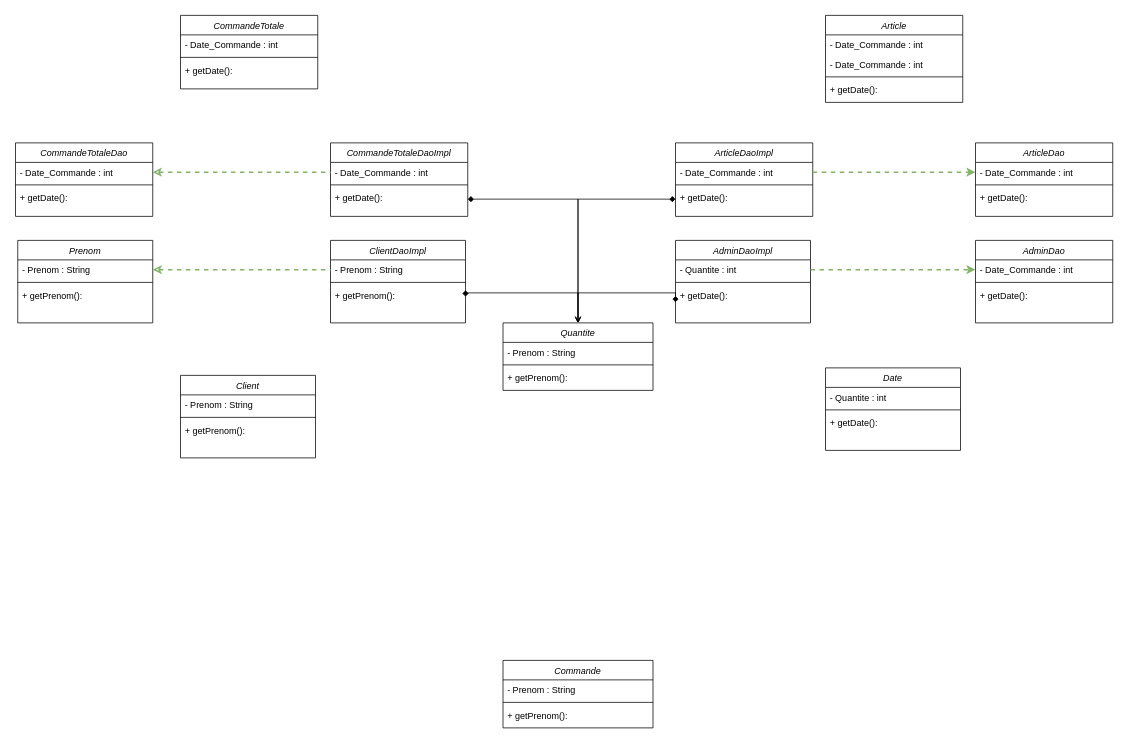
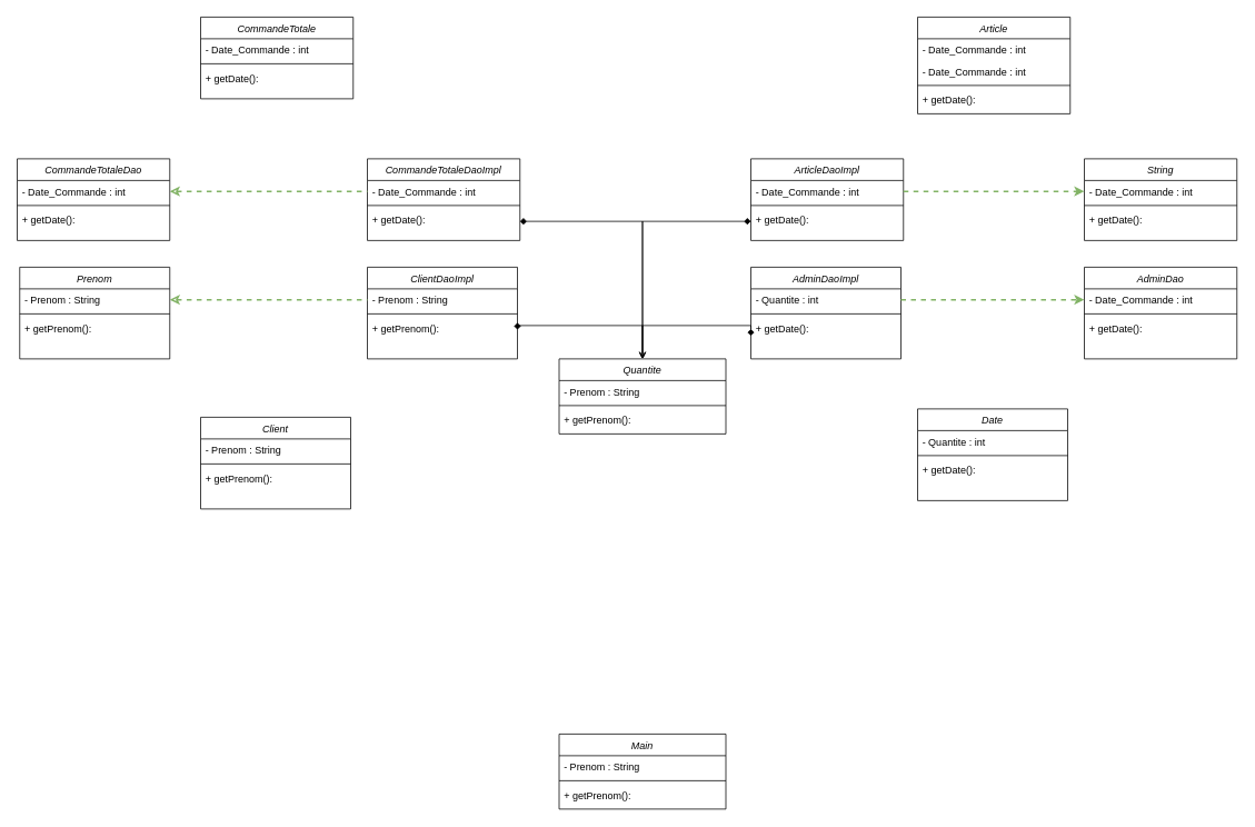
  <mxCell id="0" />
  <mxCell id="1" parent="0" />
  <mxCell id="2" value="ClientDaoImpl" style="swimlane;fontStyle=2;align=center;verticalAlign=top;childLayout=stackLayout;horizontal=1;startSize=26;horizontalStack=0;resizeParent=1;resizeLast=0;collapsible=1;marginBottom=0;rounded=0;shadow=0;strokeWidth=1;" parent="1" vertex="1"><mxGeometry x="440" y="320" width="180" height="110" as="geometry"><mxRectangle x="230" y="140" width="160" height="26" as="alternateBounds" /></mxGeometry></mxCell>
  <mxCell id="3" value="- Prenom : String" style="text;align=left;verticalAlign=top;spacingLeft=4;spacingRight=4;overflow=hidden;rotatable=0;points=[[0,0.5],[1,0.5]];portConstraint=eastwest;" parent="2" vertex="1"><mxGeometry y="26" width="180" height="26" as="geometry" /></mxCell>
  <mxCell id="4" value="" style="line;html=1;strokeWidth=1;align=left;verticalAlign=middle;spacingTop=-1;spacingLeft=3;spacingRight=3;rotatable=0;labelPosition=right;points=[];portConstraint=eastwest;" parent="2" vertex="1"><mxGeometry y="52" width="180" height="8" as="geometry" /></mxCell>
  <mxCell id="5" style="edgeStyle=orthogonalEdgeStyle;rounded=0;orthogonalLoop=1;jettySize=auto;html=1;exitX=1;exitY=0.5;exitDx=0;exitDy=0;endArrow=open;endFill=0;startArrow=diamond;startFill=1;" edge="1" parent="2" source="6"><mxGeometry relative="1" as="geometry"><mxPoint x="330" y="110.0" as="targetPoint" /><Array as="points"><mxPoint x="180" y="70" /><mxPoint x="330" y="70" /></Array></mxGeometry></mxCell>
  <mxCell id="6" value="+ getPrenom(): " style="text;align=left;verticalAlign=top;spacingLeft=4;spacingRight=4;overflow=hidden;rotatable=0;points=[[0,0.5],[1,0.5]];portConstraint=eastwest;" parent="2" vertex="1"><mxGeometry y="60" width="180" height="30" as="geometry" /></mxCell>
  <mxCell id="7" value="CommandeTotaleDaoImpl" style="swimlane;fontStyle=2;align=center;verticalAlign=top;childLayout=stackLayout;horizontal=1;startSize=26;horizontalStack=0;resizeParent=1;resizeLast=0;collapsible=1;marginBottom=0;rounded=0;shadow=0;strokeWidth=1;" parent="1" vertex="1"><mxGeometry x="440" y="190" width="183" height="98" as="geometry"><mxRectangle x="230" y="140" width="160" height="26" as="alternateBounds" /></mxGeometry></mxCell>
  <mxCell id="8" value="- Date_Commande : int" style="text;align=left;verticalAlign=top;spacingLeft=4;spacingRight=4;overflow=hidden;rotatable=0;points=[[0,0.5],[1,0.5]];portConstraint=eastwest;" parent="7" vertex="1"><mxGeometry y="26" width="183" height="26" as="geometry" /></mxCell>
  <mxCell id="9" value="" style="line;html=1;strokeWidth=1;align=left;verticalAlign=middle;spacingTop=-1;spacingLeft=3;spacingRight=3;rotatable=0;labelPosition=right;points=[];portConstraint=eastwest;" parent="7" vertex="1"><mxGeometry y="52" width="183" height="8" as="geometry" /></mxCell>
  <mxCell id="10" value="+ getDate(): " style="text;align=left;verticalAlign=top;spacingLeft=4;spacingRight=4;overflow=hidden;rotatable=0;points=[[0,0.5],[1,0.5]];portConstraint=eastwest;" parent="7" vertex="1"><mxGeometry y="60" width="183" height="30" as="geometry" /></mxCell>
  <mxCell id="11" style="edgeStyle=orthogonalEdgeStyle;rounded=0;orthogonalLoop=1;jettySize=auto;html=1;exitX=0;exitY=0.75;exitDx=0;exitDy=0;endArrow=open;endFill=0;startArrow=diamond;startFill=1;" edge="1" parent="1" source="12"><mxGeometry relative="1" as="geometry"><mxPoint x="770" y="430" as="targetPoint" /><Array as="points"><mxPoint x="900" y="390" /><mxPoint x="770" y="390" /></Array></mxGeometry></mxCell>
  <mxCell id="12" value="AdminDaoImpl" style="swimlane;fontStyle=2;align=center;verticalAlign=top;childLayout=stackLayout;horizontal=1;startSize=26;horizontalStack=0;resizeParent=1;resizeLast=0;collapsible=1;marginBottom=0;rounded=0;shadow=0;strokeWidth=1;" parent="1" vertex="1"><mxGeometry x="900" y="320" width="180" height="110" as="geometry"><mxRectangle x="230" y="140" width="160" height="26" as="alternateBounds" /></mxGeometry></mxCell>
  <mxCell id="13" value="- Quantite : int" style="text;align=left;verticalAlign=top;spacingLeft=4;spacingRight=4;overflow=hidden;rotatable=0;points=[[0,0.5],[1,0.5]];portConstraint=eastwest;" parent="12" vertex="1"><mxGeometry y="26" width="180" height="26" as="geometry" /></mxCell>
  <mxCell id="14" value="" style="line;html=1;strokeWidth=1;align=left;verticalAlign=middle;spacingTop=-1;spacingLeft=3;spacingRight=3;rotatable=0;labelPosition=right;points=[];portConstraint=eastwest;" parent="12" vertex="1"><mxGeometry y="52" width="180" height="8" as="geometry" /></mxCell>
  <mxCell id="15" value="+ getDate(): " style="text;align=left;verticalAlign=top;spacingLeft=4;spacingRight=4;overflow=hidden;rotatable=0;points=[[0,0.5],[1,0.5]];portConstraint=eastwest;" parent="12" vertex="1"><mxGeometry y="60" width="180" height="30" as="geometry" /></mxCell>
  <mxCell id="16" value="Quantite" style="swimlane;fontStyle=2;align=center;verticalAlign=top;childLayout=stackLayout;horizontal=1;startSize=26;horizontalStack=0;resizeParent=1;resizeLast=0;collapsible=1;marginBottom=0;rounded=0;shadow=0;strokeWidth=1;" parent="1" vertex="1"><mxGeometry x="670" y="430" width="200" height="90" as="geometry"><mxRectangle x="230" y="140" width="160" height="26" as="alternateBounds" /></mxGeometry></mxCell>
  <mxCell id="17" value="- Prenom : String" style="text;align=left;verticalAlign=top;spacingLeft=4;spacingRight=4;overflow=hidden;rotatable=0;points=[[0,0.5],[1,0.5]];portConstraint=eastwest;" parent="16" vertex="1"><mxGeometry y="26" width="200" height="26" as="geometry" /></mxCell>
  <mxCell id="18" value="" style="line;html=1;strokeWidth=1;align=left;verticalAlign=middle;spacingTop=-1;spacingLeft=3;spacingRight=3;rotatable=0;labelPosition=right;points=[];portConstraint=eastwest;" parent="16" vertex="1"><mxGeometry y="52" width="200" height="8" as="geometry" /></mxCell>
  <mxCell id="19" value="+ getPrenom(): " style="text;align=left;verticalAlign=top;spacingLeft=4;spacingRight=4;overflow=hidden;rotatable=0;points=[[0,0.5],[1,0.5]];portConstraint=eastwest;" parent="16" vertex="1"><mxGeometry y="60" width="200" height="30" as="geometry" /></mxCell>
  <mxCell id="20" value="ArticleDaoImpl" style="swimlane;fontStyle=2;align=center;verticalAlign=top;childLayout=stackLayout;horizontal=1;startSize=26;horizontalStack=0;resizeParent=1;resizeLast=0;collapsible=1;marginBottom=0;rounded=0;shadow=0;strokeWidth=1;" vertex="1" parent="1"><mxGeometry x="900" y="190" width="183" height="98" as="geometry"><mxRectangle x="230" y="140" width="160" height="26" as="alternateBounds" /></mxGeometry></mxCell>
  <mxCell id="21" value="- Date_Commande : int" style="text;align=left;verticalAlign=top;spacingLeft=4;spacingRight=4;overflow=hidden;rotatable=0;points=[[0,0.5],[1,0.5]];portConstraint=eastwest;" vertex="1" parent="20"><mxGeometry y="26" width="183" height="26" as="geometry" /></mxCell>
  <mxCell id="22" value="" style="line;html=1;strokeWidth=1;align=left;verticalAlign=middle;spacingTop=-1;spacingLeft=3;spacingRight=3;rotatable=0;labelPosition=right;points=[];portConstraint=eastwest;" vertex="1" parent="20"><mxGeometry y="52" width="183" height="8" as="geometry" /></mxCell>
  <mxCell id="23" value="+ getDate(): " style="text;align=left;verticalAlign=top;spacingLeft=4;spacingRight=4;overflow=hidden;rotatable=0;points=[[0,0.5],[1,0.5]];portConstraint=eastwest;" vertex="1" parent="20"><mxGeometry y="60" width="183" height="30" as="geometry" /></mxCell>
  <mxCell id="24" style="edgeStyle=orthogonalEdgeStyle;rounded=0;orthogonalLoop=1;jettySize=auto;html=1;exitX=1;exitY=0.5;exitDx=0;exitDy=0;entryX=0.5;entryY=0;entryDx=0;entryDy=0;startArrow=diamond;startFill=1;endArrow=open;endFill=0;" edge="1" parent="1" source="10" target="16"><mxGeometry relative="1" as="geometry" /></mxCell>
  <mxCell id="25" style="edgeStyle=orthogonalEdgeStyle;rounded=0;orthogonalLoop=1;jettySize=auto;html=1;exitX=0;exitY=0.5;exitDx=0;exitDy=0;entryX=0.5;entryY=0;entryDx=0;entryDy=0;endArrow=open;endFill=0;startArrow=diamond;startFill=1;" edge="1" parent="1" source="23" target="16"><mxGeometry relative="1" as="geometry" /></mxCell>
- <mxCell id="26" value="ArticleDao" style="swimlane;fontStyle=2;align=center;verticalAlign=top;childLayout=stackLayout;horizontal=1;startSize=26;horizontalStack=0;resizeParent=1;resizeLast=0;collapsible=1;marginBottom=0;rounded=0;shadow=0;strokeWidth=1;" vertex="1" parent="1"><mxGeometry x="1300" y="190" width="183" height="98" as="geometry"><mxRectangle x="230" y="140" width="160" height="26" as="alternateBounds" /></mxGeometry></mxCell>
+ <mxCell id="26" value="String" style="swimlane;fontStyle=2;align=center;verticalAlign=top;childLayout=stackLayout;horizontal=1;startSize=26;horizontalStack=0;resizeParent=1;resizeLast=0;collapsible=1;marginBottom=0;rounded=0;shadow=0;strokeWidth=1;" vertex="1" parent="1"><mxGeometry x="1300" y="190" width="183" height="98" as="geometry"><mxRectangle x="230" y="140" width="160" height="26" as="alternateBounds" /></mxGeometry></mxCell>
  <mxCell id="27" value="- Date_Commande : int" style="text;align=left;verticalAlign=top;spacingLeft=4;spacingRight=4;overflow=hidden;rotatable=0;points=[[0,0.5],[1,0.5]];portConstraint=eastwest;" vertex="1" parent="26"><mxGeometry y="26" width="183" height="26" as="geometry" /></mxCell>
  <mxCell id="28" value="" style="line;html=1;strokeWidth=1;align=left;verticalAlign=middle;spacingTop=-1;spacingLeft=3;spacingRight=3;rotatable=0;labelPosition=right;points=[];portConstraint=eastwest;" vertex="1" parent="26"><mxGeometry y="52" width="183" height="8" as="geometry" /></mxCell>
  <mxCell id="29" value="+ getDate(): " style="text;align=left;verticalAlign=top;spacingLeft=4;spacingRight=4;overflow=hidden;rotatable=0;points=[[0,0.5],[1,0.5]];portConstraint=eastwest;" vertex="1" parent="26"><mxGeometry y="60" width="183" height="30" as="geometry" /></mxCell>
  <mxCell id="30" value="AdminDao" style="swimlane;fontStyle=2;align=center;verticalAlign=top;childLayout=stackLayout;horizontal=1;startSize=26;horizontalStack=0;resizeParent=1;resizeLast=0;collapsible=1;marginBottom=0;rounded=0;shadow=0;strokeWidth=1;" vertex="1" parent="1"><mxGeometry x="1300" y="320" width="183" height="110" as="geometry"><mxRectangle x="230" y="140" width="160" height="26" as="alternateBounds" /></mxGeometry></mxCell>
  <mxCell id="31" value="- Date_Commande : int" style="text;align=left;verticalAlign=top;spacingLeft=4;spacingRight=4;overflow=hidden;rotatable=0;points=[[0,0.5],[1,0.5]];portConstraint=eastwest;" vertex="1" parent="30"><mxGeometry y="26" width="183" height="26" as="geometry" /></mxCell>
  <mxCell id="32" value="" style="line;html=1;strokeWidth=1;align=left;verticalAlign=middle;spacingTop=-1;spacingLeft=3;spacingRight=3;rotatable=0;labelPosition=right;points=[];portConstraint=eastwest;" vertex="1" parent="30"><mxGeometry y="52" width="183" height="8" as="geometry" /></mxCell>
  <mxCell id="33" value="+ getDate(): " style="text;align=left;verticalAlign=top;spacingLeft=4;spacingRight=4;overflow=hidden;rotatable=0;points=[[0,0.5],[1,0.5]];portConstraint=eastwest;" vertex="1" parent="30"><mxGeometry y="60" width="183" height="30" as="geometry" /></mxCell>
  <mxCell id="34" style="edgeStyle=orthogonalEdgeStyle;rounded=0;orthogonalLoop=1;jettySize=auto;html=1;exitX=1;exitY=0.5;exitDx=0;exitDy=0;entryX=0;entryY=0.5;entryDx=0;entryDy=0;dashed=1;fillColor=#d5e8d4;strokeColor=#82b366;strokeWidth=2;" edge="1" parent="1" source="13" target="31"><mxGeometry relative="1" as="geometry" /></mxCell>
  <mxCell id="35" style="edgeStyle=orthogonalEdgeStyle;rounded=0;orthogonalLoop=1;jettySize=auto;html=1;exitX=1;exitY=0.5;exitDx=0;exitDy=0;entryX=0;entryY=0.5;entryDx=0;entryDy=0;fillColor=#d5e8d4;strokeColor=#82b366;strokeWidth=2;dashed=1;" edge="1" parent="1" source="21" target="27"><mxGeometry relative="1" as="geometry" /></mxCell>
  <mxCell id="36" value="CommandeTotaleDao" style="swimlane;fontStyle=2;align=center;verticalAlign=top;childLayout=stackLayout;horizontal=1;startSize=26;horizontalStack=0;resizeParent=1;resizeLast=0;collapsible=1;marginBottom=0;rounded=0;shadow=0;strokeWidth=1;" vertex="1" parent="1"><mxGeometry x="20" y="190" width="183" height="98" as="geometry"><mxRectangle x="230" y="140" width="160" height="26" as="alternateBounds" /></mxGeometry></mxCell>
  <mxCell id="37" value="- Date_Commande : int" style="text;align=left;verticalAlign=top;spacingLeft=4;spacingRight=4;overflow=hidden;rotatable=0;points=[[0,0.5],[1,0.5]];portConstraint=eastwest;" vertex="1" parent="36"><mxGeometry y="26" width="183" height="26" as="geometry" /></mxCell>
  <mxCell id="38" value="" style="line;html=1;strokeWidth=1;align=left;verticalAlign=middle;spacingTop=-1;spacingLeft=3;spacingRight=3;rotatable=0;labelPosition=right;points=[];portConstraint=eastwest;" vertex="1" parent="36"><mxGeometry y="52" width="183" height="8" as="geometry" /></mxCell>
  <mxCell id="39" value="+ getDate(): " style="text;align=left;verticalAlign=top;spacingLeft=4;spacingRight=4;overflow=hidden;rotatable=0;points=[[0,0.5],[1,0.5]];portConstraint=eastwest;" vertex="1" parent="36"><mxGeometry y="60" width="183" height="30" as="geometry" /></mxCell>
  <mxCell id="40" value="Prenom" style="swimlane;fontStyle=2;align=center;verticalAlign=top;childLayout=stackLayout;horizontal=1;startSize=26;horizontalStack=0;resizeParent=1;resizeLast=0;collapsible=1;marginBottom=0;rounded=0;shadow=0;strokeWidth=1;" vertex="1" parent="1"><mxGeometry x="23" y="320" width="180" height="110" as="geometry"><mxRectangle x="230" y="140" width="160" height="26" as="alternateBounds" /></mxGeometry></mxCell>
  <mxCell id="41" value="- Prenom : String" style="text;align=left;verticalAlign=top;spacingLeft=4;spacingRight=4;overflow=hidden;rotatable=0;points=[[0,0.5],[1,0.5]];portConstraint=eastwest;" vertex="1" parent="40"><mxGeometry y="26" width="180" height="26" as="geometry" /></mxCell>
  <mxCell id="42" value="" style="line;html=1;strokeWidth=1;align=left;verticalAlign=middle;spacingTop=-1;spacingLeft=3;spacingRight=3;rotatable=0;labelPosition=right;points=[];portConstraint=eastwest;" vertex="1" parent="40"><mxGeometry y="52" width="180" height="8" as="geometry" /></mxCell>
  <mxCell id="43" value="+ getPrenom(): " style="text;align=left;verticalAlign=top;spacingLeft=4;spacingRight=4;overflow=hidden;rotatable=0;points=[[0,0.5],[1,0.5]];portConstraint=eastwest;" vertex="1" parent="40"><mxGeometry y="60" width="180" height="30" as="geometry" /></mxCell>
  <mxCell id="44" style="edgeStyle=orthogonalEdgeStyle;rounded=0;orthogonalLoop=1;jettySize=auto;html=1;exitX=1;exitY=0.5;exitDx=0;exitDy=0;entryX=0;entryY=0.5;entryDx=0;entryDy=0;dashed=1;strokeWidth=2;fillColor=#d5e8d4;strokeColor=#82b366;startArrow=classic;startFill=0;endArrow=none;" edge="1" parent="1" source="41" target="3"><mxGeometry relative="1" as="geometry" /></mxCell>
  <mxCell id="45" style="edgeStyle=orthogonalEdgeStyle;rounded=0;orthogonalLoop=1;jettySize=auto;html=1;exitX=1;exitY=0.5;exitDx=0;exitDy=0;entryX=0;entryY=0.5;entryDx=0;entryDy=0;fillColor=#d5e8d4;strokeColor=#82b366;strokeWidth=2;dashed=1;startArrow=classic;startFill=0;endArrow=none;" edge="1" parent="1" source="37" target="8"><mxGeometry relative="1" as="geometry" /></mxCell>
- <mxCell id="46" value="Commande" style="swimlane;fontStyle=2;align=center;verticalAlign=top;childLayout=stackLayout;horizontal=1;startSize=26;horizontalStack=0;resizeParent=1;resizeLast=0;collapsible=1;marginBottom=0;rounded=0;shadow=0;strokeWidth=1;" vertex="1" parent="1"><mxGeometry x="670" y="880" width="200" height="90" as="geometry"><mxRectangle x="230" y="140" width="160" height="26" as="alternateBounds" /></mxGeometry></mxCell>
+ <mxCell id="46" value="Main" style="swimlane;fontStyle=2;align=center;verticalAlign=top;childLayout=stackLayout;horizontal=1;startSize=26;horizontalStack=0;resizeParent=1;resizeLast=0;collapsible=1;marginBottom=0;rounded=0;shadow=0;strokeWidth=1;" vertex="1" parent="1"><mxGeometry x="670" y="880" width="200" height="90" as="geometry"><mxRectangle x="230" y="140" width="160" height="26" as="alternateBounds" /></mxGeometry></mxCell>
  <mxCell id="47" value="- Prenom : String" style="text;align=left;verticalAlign=top;spacingLeft=4;spacingRight=4;overflow=hidden;rotatable=0;points=[[0,0.5],[1,0.5]];portConstraint=eastwest;" vertex="1" parent="46"><mxGeometry y="26" width="200" height="26" as="geometry" /></mxCell>
  <mxCell id="48" value="" style="line;html=1;strokeWidth=1;align=left;verticalAlign=middle;spacingTop=-1;spacingLeft=3;spacingRight=3;rotatable=0;labelPosition=right;points=[];portConstraint=eastwest;" vertex="1" parent="46"><mxGeometry y="52" width="200" height="8" as="geometry" /></mxCell>
  <mxCell id="49" value="+ getPrenom(): " style="text;align=left;verticalAlign=top;spacingLeft=4;spacingRight=4;overflow=hidden;rotatable=0;points=[[0,0.5],[1,0.5]];portConstraint=eastwest;" vertex="1" parent="46"><mxGeometry y="60" width="200" height="30" as="geometry" /></mxCell>
  <mxCell id="50" value="CommandeTotale" style="swimlane;fontStyle=2;align=center;verticalAlign=top;childLayout=stackLayout;horizontal=1;startSize=26;horizontalStack=0;resizeParent=1;resizeLast=0;collapsible=1;marginBottom=0;rounded=0;shadow=0;strokeWidth=1;" vertex="1" parent="1"><mxGeometry x="240" y="20" width="183" height="98" as="geometry"><mxRectangle x="230" y="140" width="160" height="26" as="alternateBounds" /></mxGeometry></mxCell>
  <mxCell id="51" value="- Date_Commande : int" style="text;align=left;verticalAlign=top;spacingLeft=4;spacingRight=4;overflow=hidden;rotatable=0;points=[[0,0.5],[1,0.5]];portConstraint=eastwest;" vertex="1" parent="50"><mxGeometry y="26" width="183" height="26" as="geometry" /></mxCell>
  <mxCell id="52" value="" style="line;html=1;strokeWidth=1;align=left;verticalAlign=middle;spacingTop=-1;spacingLeft=3;spacingRight=3;rotatable=0;labelPosition=right;points=[];portConstraint=eastwest;" vertex="1" parent="50"><mxGeometry y="52" width="183" height="8" as="geometry" /></mxCell>
  <mxCell id="53" value="+ getDate(): " style="text;align=left;verticalAlign=top;spacingLeft=4;spacingRight=4;overflow=hidden;rotatable=0;points=[[0,0.5],[1,0.5]];portConstraint=eastwest;" vertex="1" parent="50"><mxGeometry y="60" width="183" height="30" as="geometry" /></mxCell>
  <mxCell id="54" value="Client" style="swimlane;fontStyle=2;align=center;verticalAlign=top;childLayout=stackLayout;horizontal=1;startSize=26;horizontalStack=0;resizeParent=1;resizeLast=0;collapsible=1;marginBottom=0;rounded=0;shadow=0;strokeWidth=1;" vertex="1" parent="1"><mxGeometry x="240" y="500" width="180" height="110" as="geometry"><mxRectangle x="230" y="140" width="160" height="26" as="alternateBounds" /></mxGeometry></mxCell>
  <mxCell id="55" value="- Prenom : String" style="text;align=left;verticalAlign=top;spacingLeft=4;spacingRight=4;overflow=hidden;rotatable=0;points=[[0,0.5],[1,0.5]];portConstraint=eastwest;" vertex="1" parent="54"><mxGeometry y="26" width="180" height="26" as="geometry" /></mxCell>
  <mxCell id="56" value="" style="line;html=1;strokeWidth=1;align=left;verticalAlign=middle;spacingTop=-1;spacingLeft=3;spacingRight=3;rotatable=0;labelPosition=right;points=[];portConstraint=eastwest;" vertex="1" parent="54"><mxGeometry y="52" width="180" height="8" as="geometry" /></mxCell>
  <mxCell id="57" value="+ getPrenom(): " style="text;align=left;verticalAlign=top;spacingLeft=4;spacingRight=4;overflow=hidden;rotatable=0;points=[[0,0.5],[1,0.5]];portConstraint=eastwest;" vertex="1" parent="54"><mxGeometry y="60" width="180" height="30" as="geometry" /></mxCell>
  <mxCell id="58" value="Article" style="swimlane;fontStyle=2;align=center;verticalAlign=top;childLayout=stackLayout;horizontal=1;startSize=26;horizontalStack=0;resizeParent=1;resizeLast=0;collapsible=1;marginBottom=0;rounded=0;shadow=0;strokeWidth=1;" vertex="1" parent="1"><mxGeometry x="1100" y="20" width="183" height="116" as="geometry"><mxRectangle x="230" y="140" width="160" height="26" as="alternateBounds" /></mxGeometry></mxCell>
  <mxCell id="59" value="- Date_Commande : int" style="text;align=left;verticalAlign=top;spacingLeft=4;spacingRight=4;overflow=hidden;rotatable=0;points=[[0,0.5],[1,0.5]];portConstraint=eastwest;" vertex="1" parent="58"><mxGeometry y="26" width="183" height="26" as="geometry" /></mxCell>
  <mxCell id="60" value="- Date_Commande : int" style="text;align=left;verticalAlign=top;spacingLeft=4;spacingRight=4;overflow=hidden;rotatable=0;points=[[0,0.5],[1,0.5]];portConstraint=eastwest;" vertex="1" parent="58"><mxGeometry y="52" width="183" height="26" as="geometry" /></mxCell>
  <mxCell id="61" value="" style="line;html=1;strokeWidth=1;align=left;verticalAlign=middle;spacingTop=-1;spacingLeft=3;spacingRight=3;rotatable=0;labelPosition=right;points=[];portConstraint=eastwest;" vertex="1" parent="58"><mxGeometry y="78" width="183" height="8" as="geometry" /></mxCell>
  <mxCell id="62" value="+ getDate(): " style="text;align=left;verticalAlign=top;spacingLeft=4;spacingRight=4;overflow=hidden;rotatable=0;points=[[0,0.5],[1,0.5]];portConstraint=eastwest;" vertex="1" parent="58"><mxGeometry y="86" width="183" height="30" as="geometry" /></mxCell>
  <mxCell id="63" value="Date" style="swimlane;fontStyle=2;align=center;verticalAlign=top;childLayout=stackLayout;horizontal=1;startSize=26;horizontalStack=0;resizeParent=1;resizeLast=0;collapsible=1;marginBottom=0;rounded=0;shadow=0;strokeWidth=1;" vertex="1" parent="1"><mxGeometry x="1100" y="490" width="180" height="110" as="geometry"><mxRectangle x="230" y="140" width="160" height="26" as="alternateBounds" /></mxGeometry></mxCell>
  <mxCell id="64" value="- Quantite : int" style="text;align=left;verticalAlign=top;spacingLeft=4;spacingRight=4;overflow=hidden;rotatable=0;points=[[0,0.5],[1,0.5]];portConstraint=eastwest;" vertex="1" parent="63"><mxGeometry y="26" width="180" height="26" as="geometry" /></mxCell>
  <mxCell id="65" value="" style="line;html=1;strokeWidth=1;align=left;verticalAlign=middle;spacingTop=-1;spacingLeft=3;spacingRight=3;rotatable=0;labelPosition=right;points=[];portConstraint=eastwest;" vertex="1" parent="63"><mxGeometry y="52" width="180" height="8" as="geometry" /></mxCell>
  <mxCell id="66" value="+ getDate(): " style="text;align=left;verticalAlign=top;spacingLeft=4;spacingRight=4;overflow=hidden;rotatable=0;points=[[0,0.5],[1,0.5]];portConstraint=eastwest;" vertex="1" parent="63"><mxGeometry y="60" width="180" height="30" as="geometry" /></mxCell>
